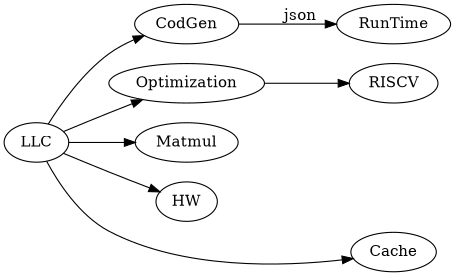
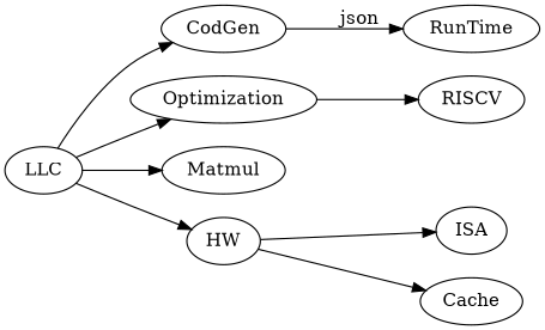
  digraph {
    rankdir=LR
    LLC
    CodGen
    Optimization
    Matmul
    HW
    RunTime
    RISCV
+   ISA
    Cache
    LLC -> CodGen
    LLC -> Optimization
    LLC -> Matmul
    LLC -> HW
    CodGen -> RunTime [label=json]
    Optimization -> RISCV
-   LLC -> Cache
+   HW -> ISA
+   HW -> Cache
  }
